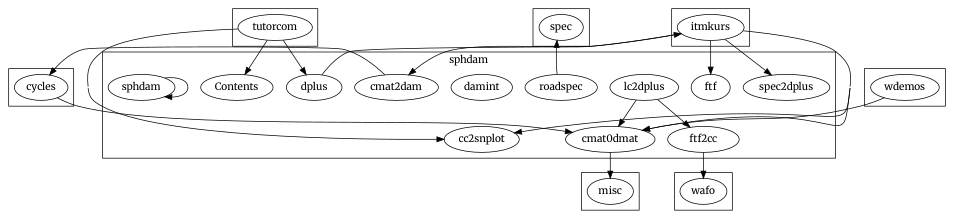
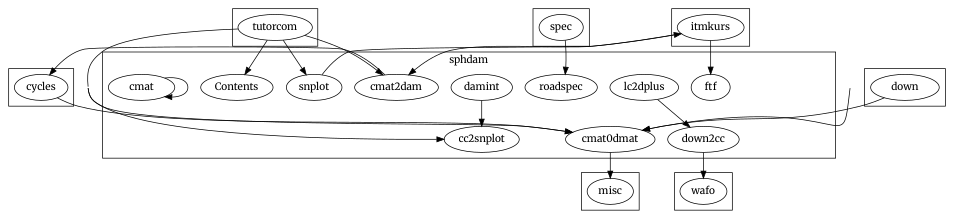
  digraph {
    concentrate=true
    fontname=Merriweather
    node [fontname=Merriweather]
    edge [constraint=true fontname=Merriweather]
    n1 [label=cycles]
    n2 [label=wafo]
    n3 [label=misc]
    n4 [label=tutorcom]
    n5 [label=spec]
-   n6 [label=wdemos]
+   n6 [label=down]
    n7 [label=itmkurs]
    n8 [label=cc2snplot]
    n9 [label=cmat2dam]
    n10 [label=cmat0dmat]
    n11 [label=Contents]
    n12 [label=damint]
-   n13 [label=ftf2cc]
+   n13 [label=down2cc]
    n14 [label=ftf]
    n15 [label=lc2dplus]
    n16 [label=roadspec]
-   n17 [label=dplus]
-   n18 [label=spec2dplus]
-   n19 [label=sphdam]
+   n17 [label=snplot]
+   n19 [label=cmat]
    subgraph cluster_1 {
      n1
    }
    subgraph cluster_2 {
      n2
    }
    subgraph cluster_3 {
      n3
    }
    subgraph cluster_4 {
      n4
    }
    subgraph cluster_5 {
      n5
    }
    subgraph cluster_6 {
      n6
    }
    subgraph cluster_7 {
      n7
    }
    subgraph cluster_8 {
      label=sphdam
      n8
      n9
      n10
      n11
      n12
      n13
      n14
      n15
      n16
      n17
-     n18
      n19
    }
    n1 -> n10
    n4 -> n8
-   n15 -> n10
+   n4 -> n9
+   n4 -> n10
    n4 -> n11
    n4 -> n17
    n6 -> n10
-   n7 -> n8
+   n12 -> n8
    n7 -> n9
    n7 -> n10
    n7 -> n14
-   n7 -> n18
    n9 -> n1
    n10 -> n3
    n13 -> n2
    n15 -> n13
-   n16 -> n5
+   n5 -> n16
    n17 -> n7
    n19 -> n19
  }
